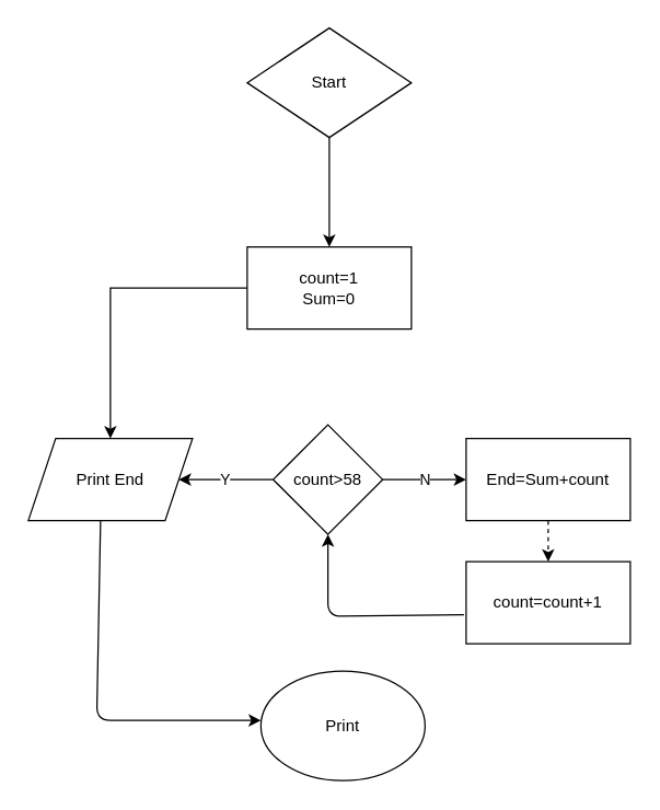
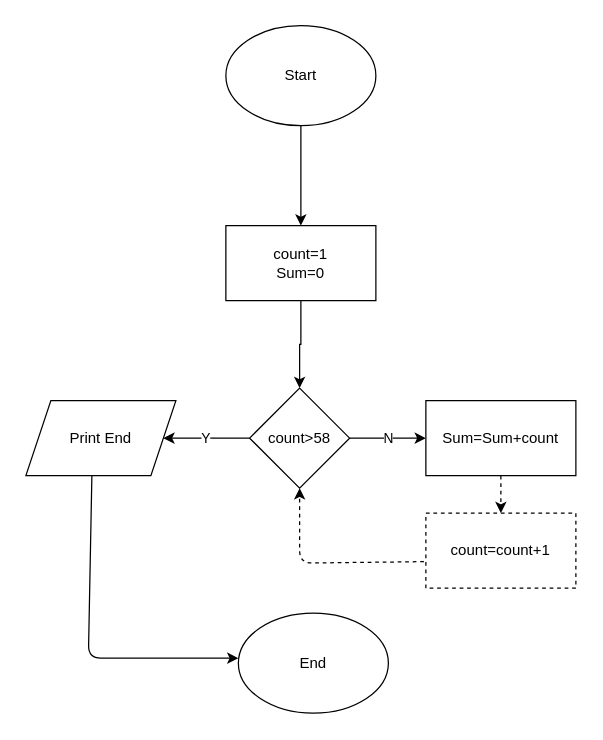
  <mxCell id="0" />
  <mxCell id="1" parent="0" />
  <mxCell id="2" value="" style="edgeStyle=orthogonalEdgeStyle;rounded=0;orthogonalLoop=1;jettySize=auto;html=1;" parent="1" source="3" edge="1"><mxGeometry relative="1" as="geometry"><mxPoint x="240" y="180" as="targetPoint" /></mxGeometry></mxCell>
- <mxCell id="3" value="Start" style="rhombus;whiteSpace=wrap;html=1;" parent="1" vertex="1"><mxGeometry x="180" y="20" width="120" height="80" as="geometry" /></mxCell>
- <mxCell id="4" value="" style="edgeStyle=orthogonalEdgeStyle;rounded=0;orthogonalLoop=1;jettySize=auto;html=1;" parent="1" source="5" target="9" edge="1"><mxGeometry relative="1" as="geometry" /></mxCell>
+ <mxCell id="3" value="Start" style="ellipse;whiteSpace=wrap;html=1;" parent="1" vertex="1"><mxGeometry x="180" y="20" width="120" height="80" as="geometry" /></mxCell>
+ <mxCell id="4" value="" style="edgeStyle=orthogonalEdgeStyle;rounded=0;orthogonalLoop=1;jettySize=auto;html=1;" parent="1" source="5" target="8" edge="1"><mxGeometry relative="1" as="geometry" /></mxCell>
  <mxCell id="5" value="count=1&lt;br&gt;Sum=0" style="rounded=0;whiteSpace=wrap;html=1;" parent="1" vertex="1"><mxGeometry x="180" y="180" width="120" height="60" as="geometry" /></mxCell>
  <mxCell id="6" value="Y" style="edgeStyle=orthogonalEdgeStyle;rounded=0;orthogonalLoop=1;jettySize=auto;html=1;" parent="1" source="8" target="9" edge="1"><mxGeometry relative="1" as="geometry" /></mxCell>
  <mxCell id="7" value="N" style="edgeStyle=orthogonalEdgeStyle;rounded=0;orthogonalLoop=1;jettySize=auto;html=1;" parent="1" source="8" target="10" edge="1"><mxGeometry relative="1" as="geometry" /></mxCell>
  <mxCell id="8" value="count&amp;gt;58" style="rhombus;whiteSpace=wrap;html=1;rounded=0;" parent="1" vertex="1"><mxGeometry x="199" y="310" width="80" height="80" as="geometry" /></mxCell>
  <mxCell id="9" value="Print End" style="shape=parallelogram;perimeter=parallelogramPerimeter;whiteSpace=wrap;html=1;fixedSize=1;rounded=0;" parent="1" vertex="1"><mxGeometry x="20" y="320" width="120" height="60" as="geometry" /></mxCell>
- <mxCell id="10" value="End=Sum+count" style="whiteSpace=wrap;html=1;rounded=0;" parent="1" vertex="1"><mxGeometry x="340" y="320" width="120" height="60" as="geometry" /></mxCell>
+ <mxCell id="10" value="Sum=Sum+count" style="whiteSpace=wrap;html=1;rounded=0;" parent="1" vertex="1"><mxGeometry x="340" y="320" width="120" height="60" as="geometry" /></mxCell>
  <mxCell id="11" value="" style="endArrow=classic;html=1;exitX=0.5;exitY=1;exitDx=0;exitDy=0;dashed=1;" parent="1" source="10" target="12" edge="1"><mxGeometry width="50" height="50" relative="1" as="geometry"><mxPoint x="410" y="460" as="sourcePoint" /><mxPoint x="400" y="440" as="targetPoint" /></mxGeometry></mxCell>
- <mxCell id="12" value="count=count+1" style="rounded=0;whiteSpace=wrap;html=1;" parent="1" vertex="1"><mxGeometry x="340" y="410" width="120" height="60" as="geometry" /></mxCell>
- <mxCell id="13" value="" style="endArrow=classic;html=1;exitX=-0.013;exitY=0.647;exitDx=0;exitDy=0;exitPerimeter=0;entryX=0.5;entryY=1;entryDx=0;entryDy=0;" parent="1" source="12" target="8" edge="1"><mxGeometry width="50" height="50" relative="1" as="geometry"><mxPoint x="160" y="500" as="sourcePoint" /><mxPoint x="210" y="450" as="targetPoint" /><Array as="points"><mxPoint x="239" y="450" /></Array></mxGeometry></mxCell>
- <mxCell id="14" value="Print" style="ellipse;whiteSpace=wrap;html=1;" parent="1" vertex="1"><mxGeometry x="190" y="490" width="120" height="80" as="geometry" /></mxCell>
+ <mxCell id="12" value="count=count+1" style="rounded=0;whiteSpace=wrap;html=1;dashed=1;" parent="1" vertex="1"><mxGeometry x="340" y="410" width="120" height="60" as="geometry" /></mxCell>
+ <mxCell id="13" value="" style="endArrow=classic;html=1;exitX=-0.013;exitY=0.647;exitDx=0;exitDy=0;exitPerimeter=0;entryX=0.5;entryY=1;entryDx=0;entryDy=0;dashed=1;" parent="1" source="12" target="8" edge="1"><mxGeometry width="50" height="50" relative="1" as="geometry"><mxPoint x="160" y="500" as="sourcePoint" /><mxPoint x="210" y="450" as="targetPoint" /><Array as="points"><mxPoint x="239" y="450" /></Array></mxGeometry></mxCell>
+ <mxCell id="14" value="End" style="ellipse;whiteSpace=wrap;html=1;" parent="1" vertex="1"><mxGeometry x="190" y="490" width="120" height="80" as="geometry" /></mxCell>
  <mxCell id="15" value="" style="endArrow=classic;html=1;exitX=0.44;exitY=1;exitDx=0;exitDy=0;exitPerimeter=0;" parent="1" source="9" edge="1"><mxGeometry width="50" height="50" relative="1" as="geometry"><mxPoint x="140" y="576" as="sourcePoint" /><mxPoint x="190" y="526" as="targetPoint" /><Array as="points"><mxPoint x="70" y="526" /></Array></mxGeometry></mxCell>
